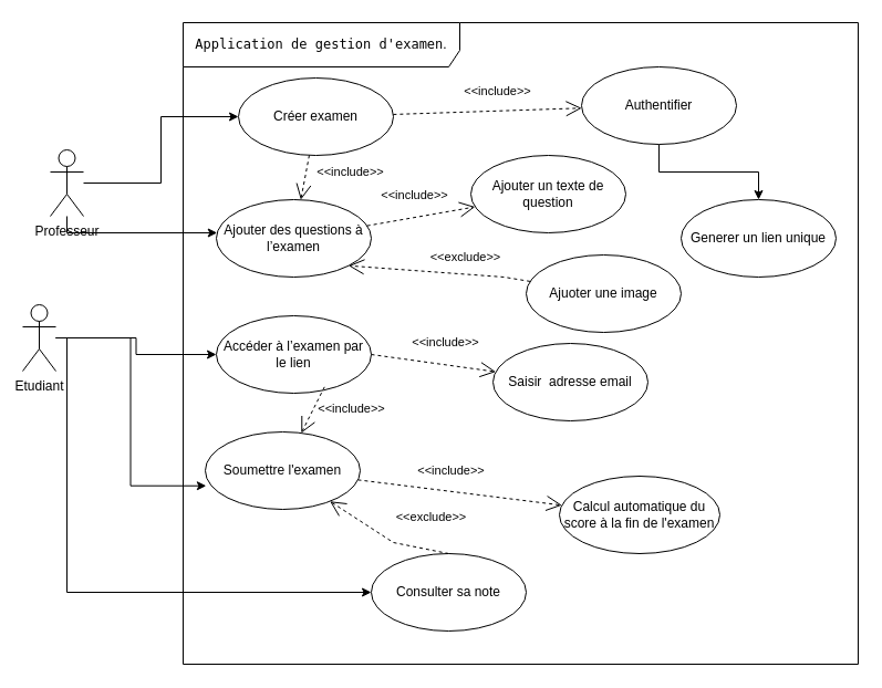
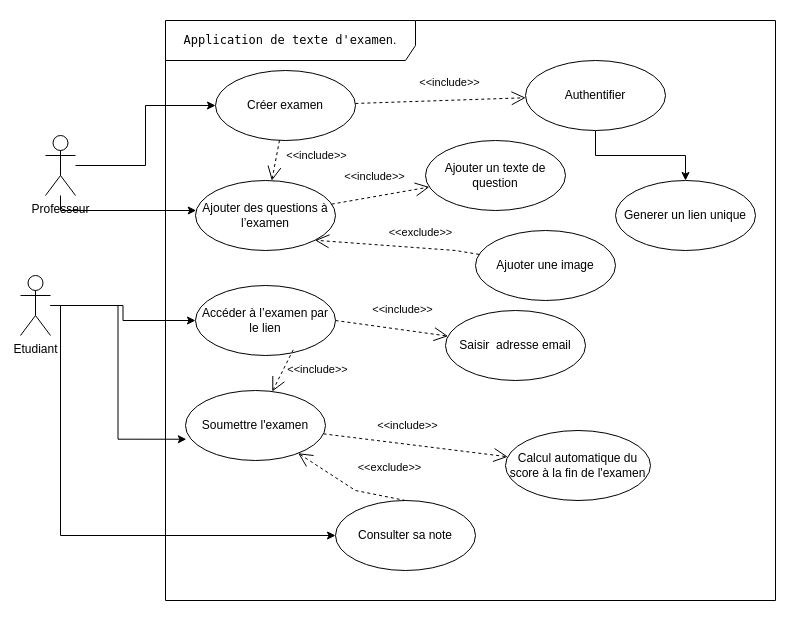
  <mxCell id="0" />
  <mxCell id="1" parent="0" />
  <mxCell id="2" style="edgeStyle=orthogonalEdgeStyle;rounded=0;orthogonalLoop=1;jettySize=auto;html=1;" edge="1" parent="1" source="4" target="8"><mxGeometry relative="1" as="geometry" /></mxCell>
  <mxCell id="3" style="edgeStyle=orthogonalEdgeStyle;rounded=0;orthogonalLoop=1;jettySize=auto;html=1;" edge="1" parent="1" source="4" target="13"><mxGeometry relative="1" as="geometry"><Array as="points"><mxPoint x="60" y="210" /></Array></mxGeometry></mxCell>
  <mxCell id="4" value="Professeur" style="shape=umlActor;verticalLabelPosition=bottom;verticalAlign=top;html=1;" vertex="1" parent="1"><mxGeometry x="45" y="135" width="30" height="60" as="geometry" /></mxCell>
  <mxCell id="5" style="edgeStyle=orthogonalEdgeStyle;rounded=0;orthogonalLoop=1;jettySize=auto;html=1;" edge="1" parent="1" source="7" target="19"><mxGeometry relative="1" as="geometry" /></mxCell>
  <mxCell id="6" style="edgeStyle=orthogonalEdgeStyle;rounded=0;orthogonalLoop=1;jettySize=auto;html=1;entryX=0;entryY=0.5;entryDx=0;entryDy=0;" edge="1" parent="1" source="7" target="23"><mxGeometry relative="1" as="geometry"><mxPoint x="246" y="520" as="targetPoint" /><Array as="points"><mxPoint x="60" y="535" /></Array></mxGeometry></mxCell>
  <mxCell id="7" value="&lt;div&gt;Etudiant&lt;/div&gt;&lt;div&gt;&lt;br&gt;&lt;/div&gt;" style="shape=umlActor;verticalLabelPosition=bottom;verticalAlign=top;html=1;" vertex="1" parent="1"><mxGeometry x="20" y="275" width="30" height="60" as="geometry" /></mxCell>
  <mxCell id="8" value="&lt;div&gt;Créer examen&lt;/div&gt;" style="ellipse;whiteSpace=wrap;html=1;" vertex="1" parent="1"><mxGeometry x="215" y="70" width="140" height="70" as="geometry" /></mxCell>
  <mxCell id="9" style="edgeStyle=orthogonalEdgeStyle;rounded=0;orthogonalLoop=1;jettySize=auto;html=1;" edge="1" parent="1" source="10" target="27"><mxGeometry relative="1" as="geometry" /></mxCell>
  <mxCell id="10" value="Authentifier" style="ellipse;whiteSpace=wrap;html=1;" vertex="1" parent="1"><mxGeometry x="525" y="60" width="140" height="70" as="geometry" /></mxCell>
  <mxCell id="11" value="" style="endArrow=open;endSize=12;dashed=1;html=1;rounded=0;" edge="1" parent="1" source="8" target="10"><mxGeometry x="-0.0" width="160" relative="1" as="geometry"><mxPoint x="395" y="310" as="sourcePoint" /><mxPoint x="555" y="310" as="targetPoint" /><Array as="points" /><mxPoint as="offset" /></mxGeometry></mxCell>
  <mxCell id="12" value="&amp;lt;&amp;lt;include&amp;gt;&amp;gt;" style="edgeLabel;html=1;align=center;verticalAlign=middle;resizable=0;points=[];" vertex="1" connectable="0" parent="11"><mxGeometry x="-0.065" y="-2" relative="1" as="geometry"><mxPoint x="14" y="-21" as="offset" /></mxGeometry></mxCell>
  <mxCell id="13" value="Ajouter des questions à l’examen" style="ellipse;whiteSpace=wrap;html=1;" vertex="1" parent="1"><mxGeometry x="195" y="180" width="140" height="70" as="geometry" /></mxCell>
  <mxCell id="14" value="Ajouter un texte de question" style="ellipse;whiteSpace=wrap;html=1;" vertex="1" parent="1"><mxGeometry x="425" y="140" width="140" height="70" as="geometry" /></mxCell>
  <mxCell id="15" value="" style="endArrow=open;endSize=12;dashed=1;html=1;rounded=0;" edge="1" parent="1" source="13" target="14"><mxGeometry x="-0.0" width="160" relative="1" as="geometry"><mxPoint x="295" y="234" as="sourcePoint" /><mxPoint x="457" y="250" as="targetPoint" /><Array as="points" /><mxPoint as="offset" /></mxGeometry></mxCell>
  <mxCell id="16" value="&amp;lt;&amp;lt;include&amp;gt;&amp;gt;" style="edgeLabel;html=1;align=center;verticalAlign=middle;resizable=0;points=[];" vertex="1" connectable="0" parent="15"><mxGeometry x="-0.065" y="-2" relative="1" as="geometry"><mxPoint x="-3" y="-22" as="offset" /></mxGeometry></mxCell>
  <mxCell id="17" value="Ajuoter une image" style="ellipse;whiteSpace=wrap;html=1;" vertex="1" parent="1"><mxGeometry x="475" y="230" width="140" height="70" as="geometry" /></mxCell>
  <mxCell id="18" value="&amp;lt;&amp;lt;exclude&amp;gt;&amp;gt;" style="endArrow=open;endSize=12;dashed=1;html=1;rounded=0;entryX=1;entryY=1;entryDx=0;entryDy=0;" edge="1" parent="1" source="17" target="13"><mxGeometry x="-0.274" y="-15" width="160" relative="1" as="geometry"><mxPoint x="395" y="330" as="sourcePoint" /><mxPoint x="555" y="330" as="targetPoint" /><Array as="points"><mxPoint x="455" y="250" /></Array><mxPoint as="offset" /></mxGeometry></mxCell>
  <mxCell id="19" value="Accéder à l’examen par le lien" style="ellipse;whiteSpace=wrap;html=1;" vertex="1" parent="1"><mxGeometry x="195" y="285" width="140" height="70" as="geometry" /></mxCell>
  <mxCell id="20" value="Saisir&amp;nbsp; adresse email" style="ellipse;whiteSpace=wrap;html=1;" vertex="1" parent="1"><mxGeometry x="445" y="310" width="140" height="70" as="geometry" /></mxCell>
  <mxCell id="21" value="" style="endArrow=open;endSize=12;dashed=1;html=1;rounded=0;exitX=1;exitY=0.5;exitDx=0;exitDy=0;" edge="1" parent="1" source="19" target="20"><mxGeometry x="-0.0" width="160" relative="1" as="geometry"><mxPoint x="445" y="368" as="sourcePoint" /><mxPoint x="547" y="360" as="targetPoint" /><Array as="points" /><mxPoint as="offset" /></mxGeometry></mxCell>
  <mxCell id="22" value="&amp;lt;&amp;lt;include&amp;gt;&amp;gt;" style="edgeLabel;html=1;align=center;verticalAlign=middle;resizable=0;points=[];" vertex="1" connectable="0" parent="21"><mxGeometry x="-0.065" y="-2" relative="1" as="geometry"><mxPoint x="14" y="-21" as="offset" /></mxGeometry></mxCell>
  <mxCell id="23" value="Consulter sa note" style="ellipse;whiteSpace=wrap;html=1;" vertex="1" parent="1"><mxGeometry x="335" y="500" width="140" height="70" as="geometry" /></mxCell>
  <mxCell id="24" value="" style="endArrow=open;endSize=12;dashed=1;html=1;rounded=0;" edge="1" parent="1" source="8" target="13"><mxGeometry x="-0.0" width="160" relative="1" as="geometry"><mxPoint x="355" y="130" as="sourcePoint" /><mxPoint x="525" y="130" as="targetPoint" /><Array as="points" /><mxPoint as="offset" /></mxGeometry></mxCell>
  <mxCell id="25" value="&amp;lt;&amp;lt;include&amp;gt;&amp;gt;" style="edgeLabel;html=1;align=center;verticalAlign=middle;resizable=0;points=[];" vertex="1" connectable="0" parent="24"><mxGeometry x="-0.065" y="-2" relative="1" as="geometry"><mxPoint x="42" y="-4" as="offset" /></mxGeometry></mxCell>
  <mxCell id="26" value="Calcul automatique du score à la fin de l'examen" style="ellipse;whiteSpace=wrap;html=1;" vertex="1" parent="1"><mxGeometry x="505" y="430" width="145" height="70" as="geometry" /></mxCell>
  <mxCell id="27" value="Generer un lien unique" style="ellipse;whiteSpace=wrap;html=1;" vertex="1" parent="1"><mxGeometry x="615" y="180" width="140" height="70" as="geometry" /></mxCell>
  <mxCell id="28" style="edgeStyle=orthogonalEdgeStyle;rounded=0;orthogonalLoop=1;jettySize=auto;html=1;exitX=0.5;exitY=1;exitDx=0;exitDy=0;" edge="1" parent="1" source="14" target="14"><mxGeometry relative="1" as="geometry" /></mxCell>
  <mxCell id="29" value="Soumettre l'examen" style="ellipse;whiteSpace=wrap;html=1;" vertex="1" parent="1"><mxGeometry x="185" y="390" width="140" height="70" as="geometry" /></mxCell>
  <mxCell id="30" style="edgeStyle=orthogonalEdgeStyle;rounded=0;orthogonalLoop=1;jettySize=auto;html=1;entryX=0.006;entryY=0.696;entryDx=0;entryDy=0;entryPerimeter=0;" edge="1" parent="1" source="7" target="29"><mxGeometry relative="1" as="geometry" /></mxCell>
  <mxCell id="31" value="" style="endArrow=open;endSize=12;dashed=1;html=1;rounded=0;" edge="1" parent="1" source="29" target="26"><mxGeometry x="-0.0" width="160" relative="1" as="geometry"><mxPoint x="375" y="472" as="sourcePoint" /><mxPoint x="459" y="460" as="targetPoint" /><Array as="points" /><mxPoint as="offset" /></mxGeometry></mxCell>
  <mxCell id="32" value="&amp;lt;&amp;lt;include&amp;gt;&amp;gt;" style="edgeLabel;html=1;align=center;verticalAlign=middle;resizable=0;points=[];" vertex="1" connectable="0" parent="31"><mxGeometry x="-0.065" y="-2" relative="1" as="geometry"><mxPoint x="-3" y="-22" as="offset" /></mxGeometry></mxCell>
  <mxCell id="33" value="" style="endArrow=open;endSize=12;dashed=1;html=1;rounded=0;exitX=0.698;exitY=0.919;exitDx=0;exitDy=0;exitPerimeter=0;" edge="1" parent="1" source="19" target="29"><mxGeometry x="-0.0" width="160" relative="1" as="geometry"><mxPoint x="315" y="370" as="sourcePoint" /><mxPoint x="431" y="396" as="targetPoint" /><Array as="points" /><mxPoint as="offset" /></mxGeometry></mxCell>
  <mxCell id="34" value="&amp;lt;&amp;lt;include&amp;gt;&amp;gt;" style="edgeLabel;html=1;align=center;verticalAlign=middle;resizable=0;points=[];" vertex="1" connectable="0" parent="33"><mxGeometry x="-0.065" y="-2" relative="1" as="geometry"><mxPoint x="35" as="offset" /></mxGeometry></mxCell>
  <mxCell id="35" value="&amp;lt;&amp;lt;exclude&amp;gt;&amp;gt;" style="endArrow=open;endSize=12;dashed=1;html=1;rounded=0;exitX=0.5;exitY=0;exitDx=0;exitDy=0;" edge="1" parent="1" source="23" target="29"><mxGeometry x="-0.627" y="-29" width="160" relative="1" as="geometry"><mxPoint x="370" y="494" as="sourcePoint" /><mxPoint x="215" y="470" as="targetPoint" /><Array as="points"><mxPoint x="355" y="490" /></Array><mxPoint as="offset" /></mxGeometry></mxCell>
- <mxCell id="36" value="&lt;code data-end=&quot;913&quot; data-start=&quot;880&quot;&gt;Application de gestion d'examen&lt;/code&gt;." style="shape=umlFrame;whiteSpace=wrap;html=1;pointerEvents=0;width=250;height=40;" vertex="1" parent="1"><mxGeometry x="165" y="20" width="610" height="580" as="geometry" /></mxCell>
+ <mxCell id="36" value="&lt;code data-end=&quot;913&quot; data-start=&quot;880&quot;&gt;Application de texte d'examen&lt;/code&gt;." style="shape=umlFrame;whiteSpace=wrap;html=1;pointerEvents=0;width=250;height=40;" vertex="1" parent="1"><mxGeometry x="165" y="20" width="610" height="580" as="geometry" /></mxCell>
